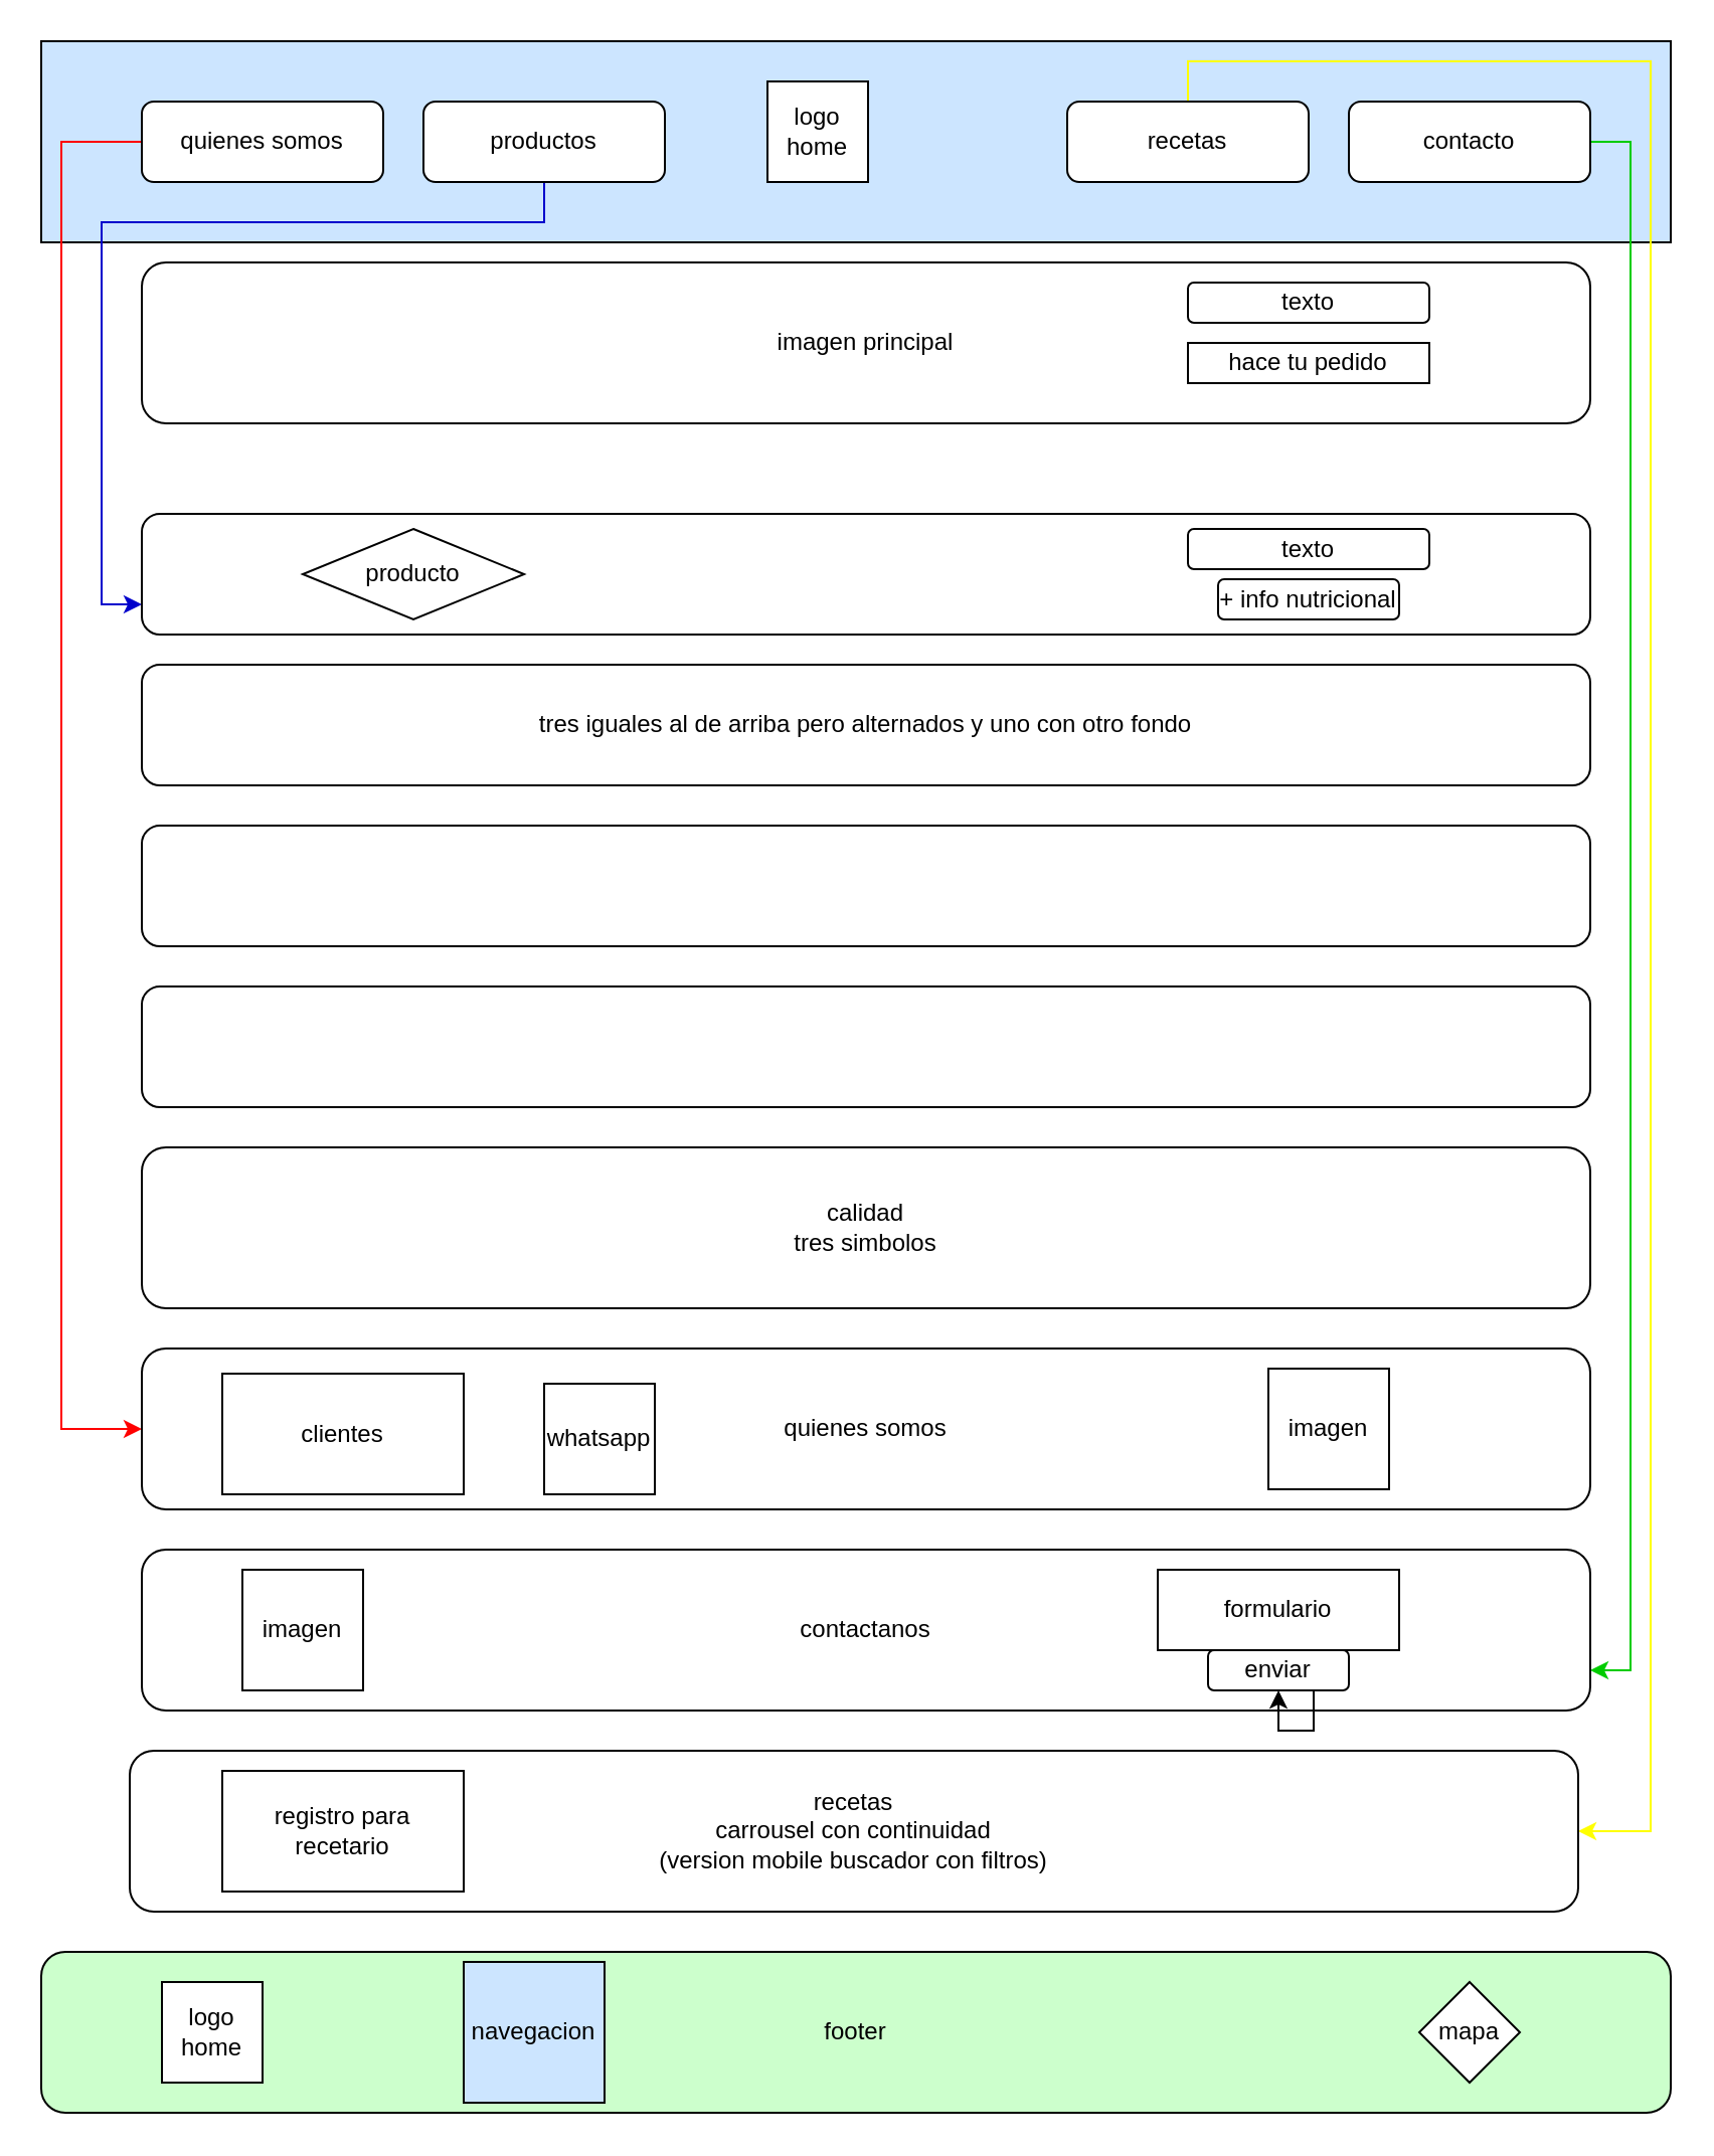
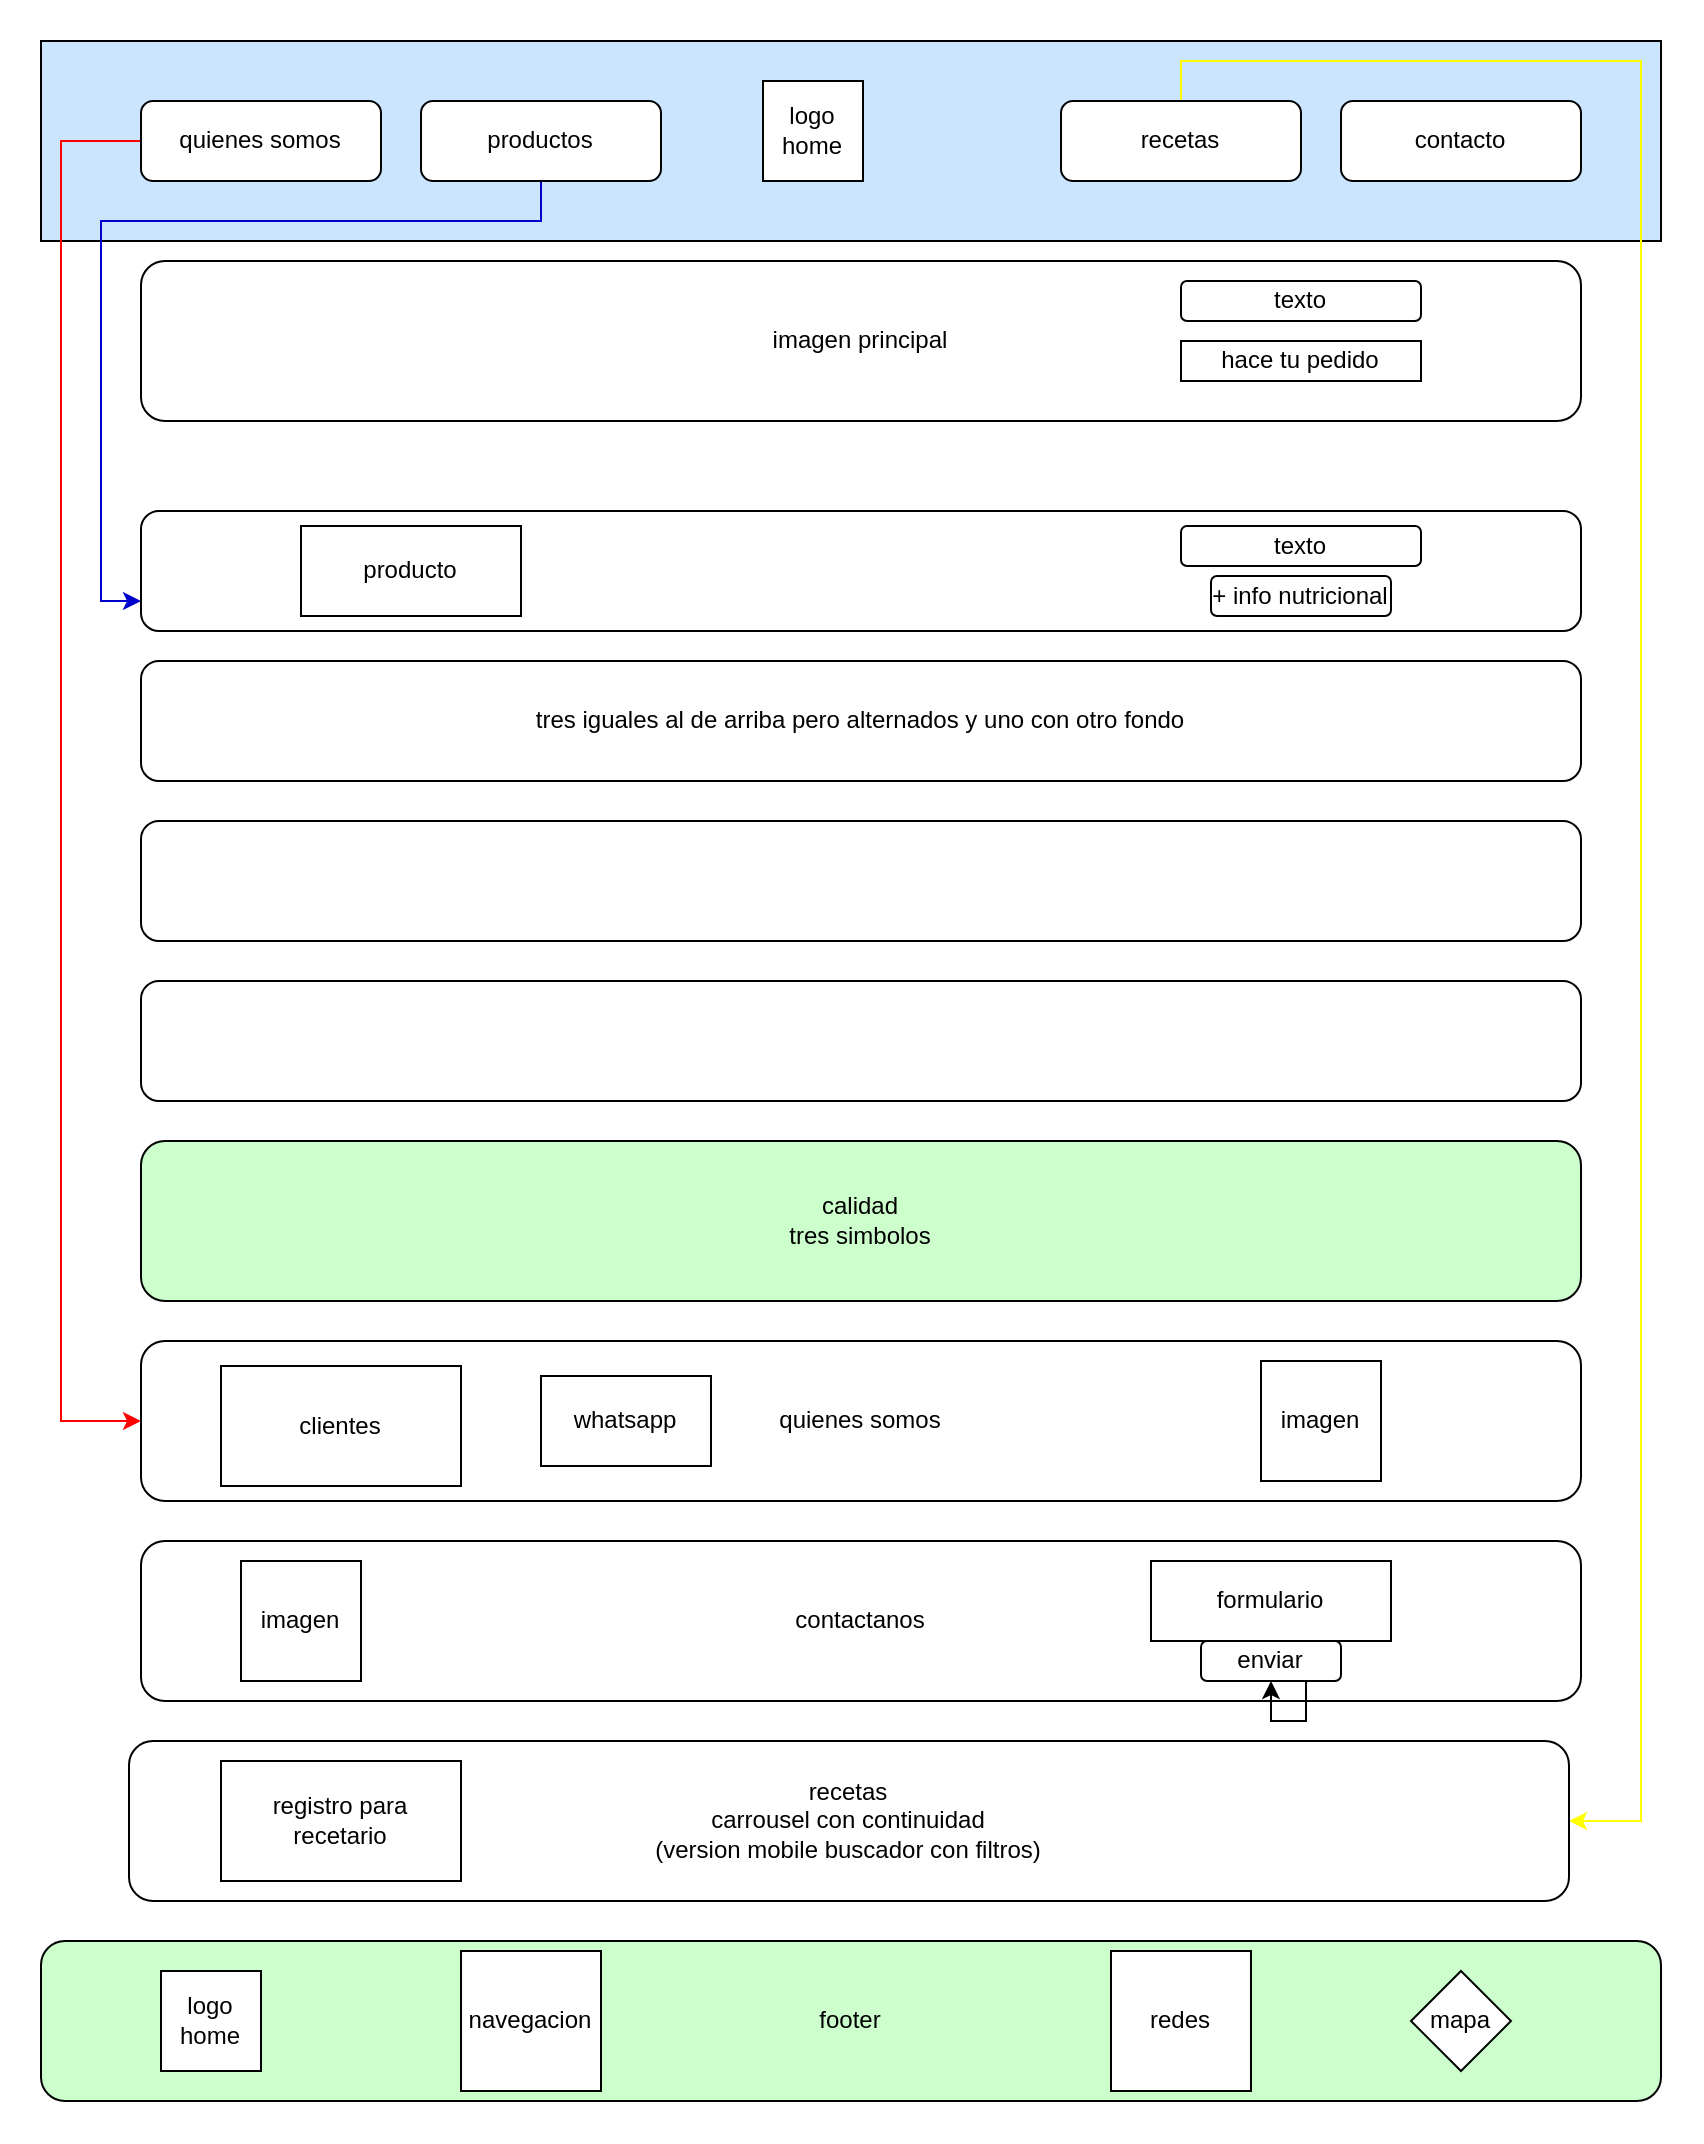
  <mxCell id="0" />
  <mxCell id="1" parent="0" />
  <mxCell id="2" value="" style="rounded=0;whiteSpace=wrap;html=1;fillColor=#CCE5FF;" vertex="1" parent="1"><mxGeometry x="20" y="20" width="810" height="100" as="geometry" /></mxCell>
  <mxCell id="3" style="edgeStyle=orthogonalEdgeStyle;rounded=0;orthogonalLoop=1;jettySize=auto;html=1;entryX=0;entryY=0.5;entryDx=0;entryDy=0;strokeColor=#FF0000;" edge="1" parent="1" source="4" target="19"><mxGeometry relative="1" as="geometry"><Array as="points"><mxPoint x="30" y="70" /><mxPoint x="30" y="710" /></Array></mxGeometry></mxCell>
  <mxCell id="4" value="quienes somos" style="rounded=1;whiteSpace=wrap;html=1;fontSize=12;glass=0;strokeWidth=1;shadow=0;" parent="1" vertex="1"><mxGeometry x="70" y="50" width="120" height="40" as="geometry" /></mxCell>
  <mxCell id="5" style="edgeStyle=orthogonalEdgeStyle;rounded=0;orthogonalLoop=1;jettySize=auto;html=1;entryX=0;entryY=0.75;entryDx=0;entryDy=0;strokeColor=#0000CC;" edge="1" parent="1" source="6" target="14"><mxGeometry relative="1" as="geometry"><Array as="points"><mxPoint x="270" y="110" /><mxPoint x="50" y="110" /><mxPoint x="50" y="300" /></Array></mxGeometry></mxCell>
  <mxCell id="6" value="productos" style="rounded=1;whiteSpace=wrap;html=1;fontSize=12;glass=0;strokeWidth=1;shadow=0;" vertex="1" parent="1"><mxGeometry x="210" y="50" width="120" height="40" as="geometry" /></mxCell>
  <mxCell id="7" style="edgeStyle=orthogonalEdgeStyle;rounded=0;orthogonalLoop=1;jettySize=auto;html=1;entryX=1;entryY=0.5;entryDx=0;entryDy=0;strokeColor=#FFFF00;" edge="1" parent="1" source="8" target="23"><mxGeometry relative="1" as="geometry"><Array as="points"><mxPoint x="590" y="30" /><mxPoint x="820" y="30" /><mxPoint x="820" y="910" /></Array></mxGeometry></mxCell>
  <mxCell id="8" value="recetas" style="rounded=1;whiteSpace=wrap;html=1;fontSize=12;glass=0;strokeWidth=1;shadow=0;" vertex="1" parent="1"><mxGeometry x="530" y="50" width="120" height="40" as="geometry" /></mxCell>
- <mxCell id="9" style="edgeStyle=orthogonalEdgeStyle;rounded=0;orthogonalLoop=1;jettySize=auto;html=1;entryX=1;entryY=0.75;entryDx=0;entryDy=0;strokeColor=#00CC00;" edge="1" parent="1" source="10" target="21"><mxGeometry relative="1" as="geometry"><Array as="points"><mxPoint x="810" y="70" /><mxPoint x="810" y="830" /></Array></mxGeometry></mxCell>
  <mxCell id="10" value="contacto" style="rounded=1;whiteSpace=wrap;html=1;fontSize=12;glass=0;strokeWidth=1;shadow=0;" vertex="1" parent="1"><mxGeometry x="670" y="50" width="120" height="40" as="geometry" /></mxCell>
  <mxCell id="11" value="logo&lt;br&gt;home" style="whiteSpace=wrap;html=1;" vertex="1" parent="1"><mxGeometry x="381" y="40" width="50" height="50" as="geometry" /></mxCell>
  <mxCell id="12" value="imagen principal" style="rounded=1;whiteSpace=wrap;html=1;" vertex="1" parent="1"><mxGeometry x="70" y="130" width="720" height="80" as="geometry" /></mxCell>
  <mxCell id="13" value="hace tu pedido" style="whiteSpace=wrap;html=1;rounded=0;" vertex="1" parent="1"><mxGeometry x="590" y="170" width="120" height="20" as="geometry" /></mxCell>
  <mxCell id="14" value="" style="rounded=1;whiteSpace=wrap;html=1;" vertex="1" parent="1"><mxGeometry x="70" y="255" width="720" height="60" as="geometry" /></mxCell>
  <mxCell id="15" value="" style="rounded=1;whiteSpace=wrap;html=1;" vertex="1" parent="1"><mxGeometry x="70" y="410" width="720" height="60" as="geometry" /></mxCell>
  <mxCell id="16" value="tres iguales al de arriba pero alternados y uno con otro fondo" style="rounded=1;whiteSpace=wrap;html=1;" vertex="1" parent="1"><mxGeometry x="70" y="330" width="720" height="60" as="geometry" /></mxCell>
  <mxCell id="17" value="" style="rounded=1;whiteSpace=wrap;html=1;" vertex="1" parent="1"><mxGeometry x="70" y="490" width="720" height="60" as="geometry" /></mxCell>
  <mxCell id="18" value="+ info nutricional" style="rounded=1;whiteSpace=wrap;html=1;" vertex="1" parent="1"><mxGeometry x="605" y="287.5" width="90" height="20" as="geometry" /></mxCell>
  <mxCell id="19" value="quienes somos" style="rounded=1;whiteSpace=wrap;html=1;" vertex="1" parent="1"><mxGeometry x="70" y="670" width="720" height="80" as="geometry" /></mxCell>
- <mxCell id="20" value="calidad&lt;br&gt;tres simbolos" style="rounded=1;whiteSpace=wrap;html=1;" vertex="1" parent="1"><mxGeometry x="70" y="570" width="720" height="80" as="geometry" /></mxCell>
+ <mxCell id="20" value="calidad&lt;br&gt;tres simbolos" style="rounded=1;whiteSpace=wrap;html=1;fillColor=#ccffcc;" vertex="1" parent="1"><mxGeometry x="70" y="570" width="720" height="80" as="geometry" /></mxCell>
  <mxCell id="21" value="contactanos" style="rounded=1;whiteSpace=wrap;html=1;" vertex="1" parent="1"><mxGeometry x="70" y="770" width="720" height="80" as="geometry" /></mxCell>
  <mxCell id="22" style="edgeStyle=orthogonalEdgeStyle;rounded=0;orthogonalLoop=1;jettySize=auto;html=1;exitX=0.5;exitY=1;exitDx=0;exitDy=0;" edge="1" parent="1" source="12" target="12"><mxGeometry relative="1" as="geometry" /></mxCell>
  <mxCell id="23" value="recetas&lt;br&gt;carrousel con continuidad&lt;br&gt;(version mobile buscador con filtros)" style="rounded=1;whiteSpace=wrap;html=1;" vertex="1" parent="1"><mxGeometry x="64" y="870" width="720" height="80" as="geometry" /></mxCell>
  <mxCell id="24" value="footer" style="rounded=1;whiteSpace=wrap;html=1;fillColor=#CCFFCC;" vertex="1" parent="1"><mxGeometry x="20" y="970" width="810" height="80" as="geometry" /></mxCell>
  <mxCell id="25" value="logo&lt;br&gt;home" style="whiteSpace=wrap;html=1;" vertex="1" parent="1"><mxGeometry x="80" y="985" width="50" height="50" as="geometry" /></mxCell>
  <mxCell id="26" value="mapa" style="rhombus;whiteSpace=wrap;html=1;" vertex="1" parent="1"><mxGeometry x="705" y="985" width="50" height="50" as="geometry" /></mxCell>
- <mxCell id="27" value="navegacion" style="whiteSpace=wrap;html=1;aspect=fixed;fillColor=#cce5ff;" vertex="1" parent="1"><mxGeometry x="230" y="975" width="70" height="70" as="geometry" /></mxCell>
+ <mxCell id="27" value="navegacion" style="whiteSpace=wrap;html=1;aspect=fixed;" vertex="1" parent="1"><mxGeometry x="230" y="975" width="70" height="70" as="geometry" /></mxCell>
+ <mxCell id="28" value="redes" style="whiteSpace=wrap;html=1;aspect=fixed;" vertex="1" parent="1"><mxGeometry x="555" y="975" width="70" height="70" as="geometry" /></mxCell>
  <mxCell id="29" value="texto" style="rounded=1;whiteSpace=wrap;html=1;" vertex="1" parent="1"><mxGeometry x="590" y="262.5" width="120" height="20" as="geometry" /></mxCell>
- <mxCell id="30" value="producto" style="rhombus;whiteSpace=wrap;html=1;" vertex="1" parent="1"><mxGeometry x="150" y="262.5" width="110" height="45" as="geometry" /></mxCell>
+ <mxCell id="30" value="producto" style="rounded=0;whiteSpace=wrap;html=1;" vertex="1" parent="1"><mxGeometry x="150" y="262.5" width="110" height="45" as="geometry" /></mxCell>
  <mxCell id="31" value="texto" style="rounded=1;whiteSpace=wrap;html=1;" vertex="1" parent="1"><mxGeometry x="590" y="140" width="120" height="20" as="geometry" /></mxCell>
- <mxCell id="32" value="whatsapp" style="whiteSpace=wrap;html=1;aspect=fixed;" vertex="1" parent="1"><mxGeometry x="270" y="687.5" width="55" height="55" as="geometry" /></mxCell>
+ <mxCell id="32" value="whatsapp" style="whiteSpace=wrap;html=1;aspect=fixed;" vertex="1" parent="1"><mxGeometry x="270" y="687.5" width="85" height="45" as="geometry" /></mxCell>
  <mxCell id="33" value="formulario" style="rounded=0;whiteSpace=wrap;html=1;" vertex="1" parent="1"><mxGeometry x="575" y="780" width="120" height="40" as="geometry" /></mxCell>
  <mxCell id="34" value="enviar" style="rounded=1;whiteSpace=wrap;html=1;" vertex="1" parent="1"><mxGeometry x="600" y="820" width="70" height="20" as="geometry" /></mxCell>
  <mxCell id="35" style="edgeStyle=orthogonalEdgeStyle;rounded=0;orthogonalLoop=1;jettySize=auto;html=1;exitX=0.75;exitY=1;exitDx=0;exitDy=0;" edge="1" parent="1" source="34" target="34"><mxGeometry relative="1" as="geometry" /></mxCell>
  <mxCell id="36" value="imagen" style="whiteSpace=wrap;html=1;aspect=fixed;" vertex="1" parent="1"><mxGeometry x="120" y="780" width="60" height="60" as="geometry" /></mxCell>
  <mxCell id="37" value="clientes" style="rounded=0;whiteSpace=wrap;html=1;" vertex="1" parent="1"><mxGeometry x="110" y="682.5" width="120" height="60" as="geometry" /></mxCell>
  <mxCell id="38" value="imagen" style="whiteSpace=wrap;html=1;aspect=fixed;" vertex="1" parent="1"><mxGeometry x="630" y="680" width="60" height="60" as="geometry" /></mxCell>
  <mxCell id="39" value="registro para&lt;br&gt;recetario" style="rounded=0;whiteSpace=wrap;html=1;" vertex="1" parent="1"><mxGeometry x="110" y="880" width="120" height="60" as="geometry" /></mxCell>
